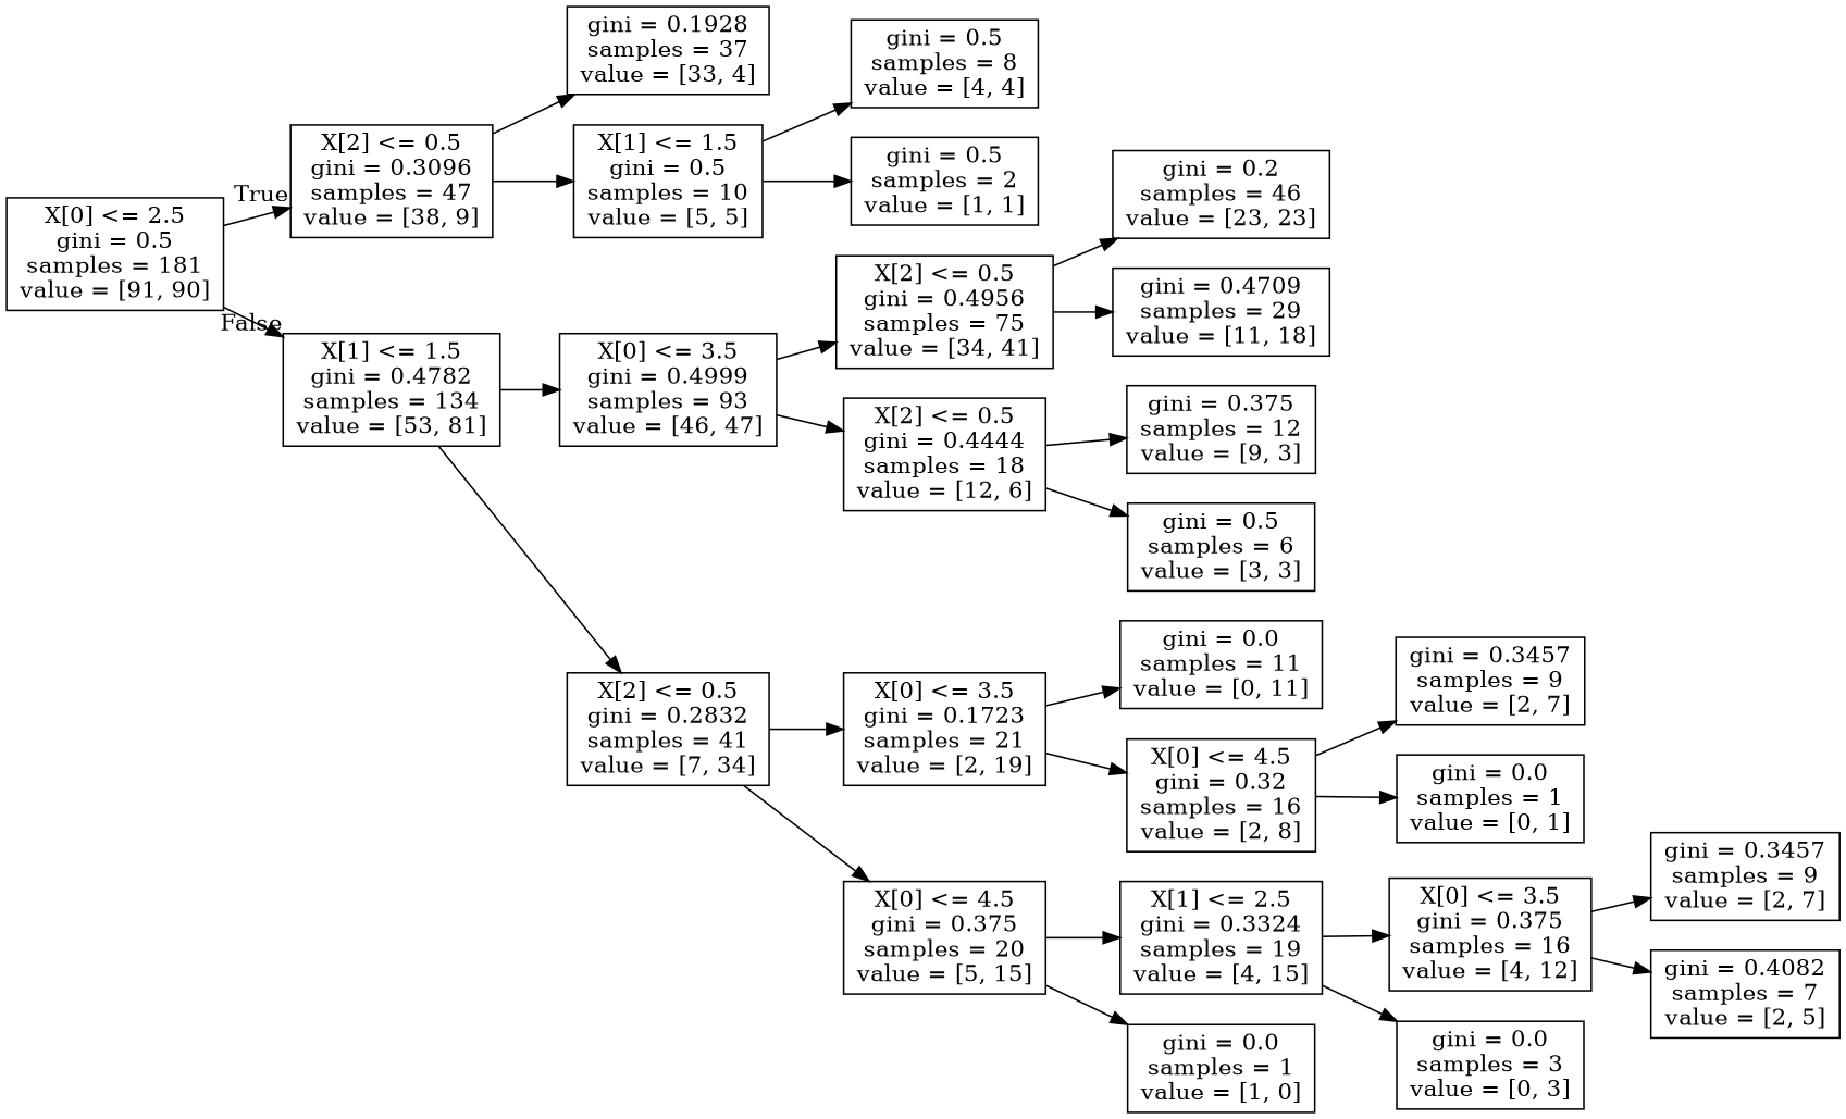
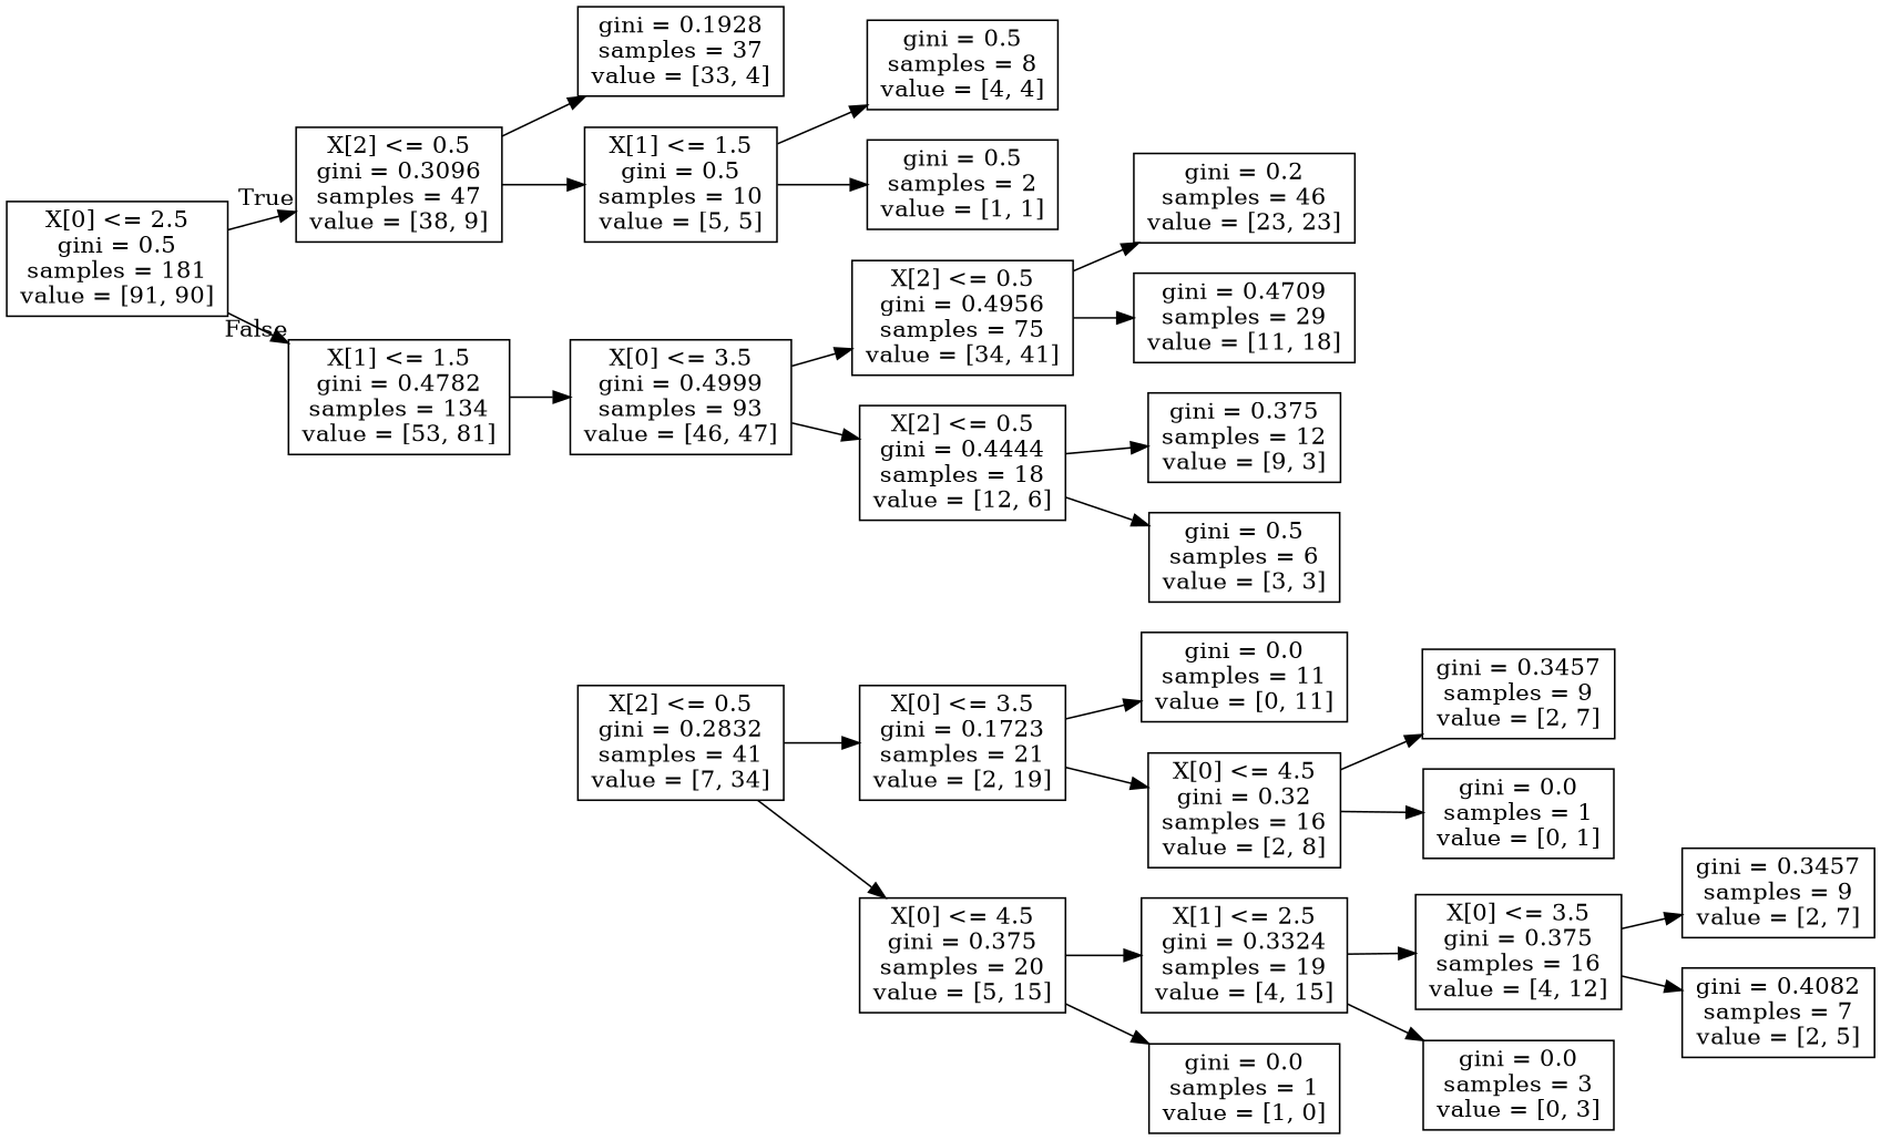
  digraph {
    rankdir=LR
    node [shape=box]
    n1 [label="X[0] <= 2.5\ngini = 0.5\nsamples = 181\nvalue = [91, 90]"]
    n2 [label="X[2] <= 0.5\ngini = 0.3096\nsamples = 47\nvalue = [38, 9]"]
    n3 [label="X[1] <= 1.5\ngini = 0.4782\nsamples = 134\nvalue = [53, 81]"]
    n4 [label="gini = 0.1928\nsamples = 37\nvalue = [33, 4]"]
    n5 [label="X[1] <= 1.5\ngini = 0.5\nsamples = 10\nvalue = [5, 5]"]
    n6 [label="X[0] <= 3.5\ngini = 0.4999\nsamples = 93\nvalue = [46, 47]"]
    n7 [label="X[2] <= 0.5\ngini = 0.2832\nsamples = 41\nvalue = [7, 34]"]
    n8 [label="gini = 0.5\nsamples = 8\nvalue = [4, 4]"]
    n9 [label="gini = 0.5\nsamples = 2\nvalue = [1, 1]"]
    n10 [label="X[2] <= 0.5\ngini = 0.4956\nsamples = 75\nvalue = [34, 41]"]
    n11 [label="X[2] <= 0.5\ngini = 0.4444\nsamples = 18\nvalue = [12, 6]"]
    n12 [label="X[0] <= 3.5\ngini = 0.1723\nsamples = 21\nvalue = [2, 19]"]
    n13 [label="X[0] <= 4.5\ngini = 0.375\nsamples = 20\nvalue = [5, 15]"]
    n14 [label="gini = 0.2\nsamples = 46\nvalue = [23, 23]"]
    n15 [label="gini = 0.4709\nsamples = 29\nvalue = [11, 18]"]
    n16 [label="gini = 0.375\nsamples = 12\nvalue = [9, 3]"]
    n17 [label="gini = 0.5\nsamples = 6\nvalue = [3, 3]"]
    n18 [label="gini = 0.0\nsamples = 11\nvalue = [0, 11]"]
    n19 [label="X[0] <= 4.5\ngini = 0.32\nsamples = 16\nvalue = [2, 8]"]
    n20 [label="X[1] <= 2.5\ngini = 0.3324\nsamples = 19\nvalue = [4, 15]"]
    n21 [label="gini = 0.0\nsamples = 1\nvalue = [1, 0]"]
    n22 [label="gini = 0.3457\nsamples = 9\nvalue = [2, 7]"]
    n23 [label="gini = 0.0\nsamples = 1\nvalue = [0, 1]"]
    n24 [label="X[0] <= 3.5\ngini = 0.375\nsamples = 16\nvalue = [4, 12]"]
    n25 [label="gini = 0.0\nsamples = 3\nvalue = [0, 3]"]
    n26 [label="gini = 0.3457\nsamples = 9\nvalue = [2, 7]"]
    n27 [label="gini = 0.4082\nsamples = 7\nvalue = [2, 5]"]
    n1 -> n2 [headlabel=True labelangle=45 labeldistance=2.5]
    n1 -> n3 [headlabel=False labelangle=-45 labeldistance=2.5]
    n2 -> n4
    n2 -> n5
    n3 -> n6
-   n3 -> n7
    n5 -> n8
    n5 -> n9
    n6 -> n10
    n6 -> n11
    n7 -> n12
    n7 -> n13
    n10 -> n14
    n10 -> n15
    n11 -> n16
    n11 -> n17
    n12 -> n18
    n12 -> n19
    n13 -> n20
    n13 -> n21
    n19 -> n22
    n19 -> n23
    n20 -> n24
    n20 -> n25
    n24 -> n26
    n24 -> n27
  }
